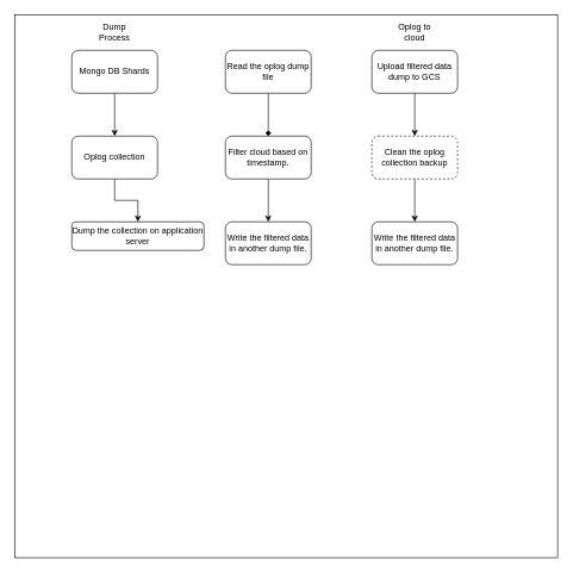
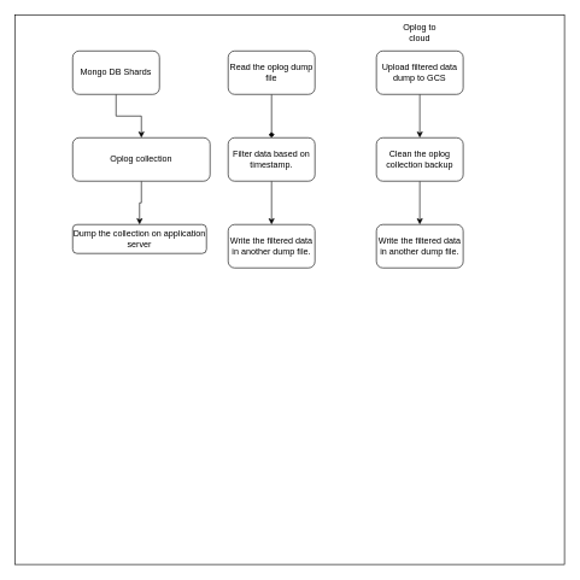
  <mxCell id="0" />
  <mxCell id="1" parent="0" />
  <mxCell id="2" value="" style="whiteSpace=wrap;html=1;aspect=fixed;" vertex="1" parent="1"><mxGeometry x="20" y="20" width="760" height="760" as="geometry" /></mxCell>
  <mxCell id="3" style="edgeStyle=orthogonalEdgeStyle;rounded=0;orthogonalLoop=1;jettySize=auto;html=1;exitX=0.5;exitY=1;exitDx=0;exitDy=0;entryX=0.5;entryY=0;entryDx=0;entryDy=0;" edge="1" parent="1" source="4" target="6"><mxGeometry relative="1" as="geometry" /></mxCell>
  <mxCell id="4" value="Mongo DB Shards" style="rounded=1;whiteSpace=wrap;html=1;" vertex="1" parent="1"><mxGeometry x="100" y="70" width="120" height="60" as="geometry" /></mxCell>
  <mxCell id="5" style="edgeStyle=orthogonalEdgeStyle;rounded=0;orthogonalLoop=1;jettySize=auto;html=1;exitX=0.5;exitY=1;exitDx=0;exitDy=0;" edge="1" parent="1" source="6" target="7"><mxGeometry relative="1" as="geometry" /></mxCell>
- <mxCell id="6" value="Oplog collection" style="rounded=1;whiteSpace=wrap;html=1;" vertex="1" parent="1"><mxGeometry x="100" y="190" width="120" height="60" as="geometry" /></mxCell>
+ <mxCell id="6" value="Oplog collection" style="rounded=1;whiteSpace=wrap;html=1;" vertex="1" parent="1"><mxGeometry x="100" y="190" width="190" height="60" as="geometry" /></mxCell>
  <mxCell id="7" value="Dump the collection on application server" style="rounded=1;whiteSpace=wrap;html=1;" vertex="1" parent="1"><mxGeometry x="100" y="310" width="185" height="40" as="geometry" /></mxCell>
  <mxCell id="8" style="edgeStyle=orthogonalEdgeStyle;rounded=0;orthogonalLoop=1;jettySize=auto;html=1;exitX=0.5;exitY=1;exitDx=0;exitDy=0;entryX=0.5;entryY=0;entryDx=0;entryDy=0;endArrow=diamond;" edge="1" parent="1" source="9" target="11"><mxGeometry relative="1" as="geometry" /></mxCell>
  <mxCell id="9" value="Read the oplog dump file" style="rounded=1;whiteSpace=wrap;html=1;" vertex="1" parent="1"><mxGeometry x="315" y="70" width="120" height="60" as="geometry" /></mxCell>
  <mxCell id="10" style="edgeStyle=orthogonalEdgeStyle;rounded=0;orthogonalLoop=1;jettySize=auto;html=1;exitX=0.5;exitY=1;exitDx=0;exitDy=0;" edge="1" parent="1" source="11" target="12"><mxGeometry relative="1" as="geometry" /></mxCell>
- <mxCell id="11" value="Filter cloud based on timestamp." style="rounded=1;whiteSpace=wrap;html=1;" vertex="1" parent="1"><mxGeometry x="315" y="190" width="120" height="60" as="geometry" /></mxCell>
+ <mxCell id="11" value="Filter data based on timestamp." style="rounded=1;whiteSpace=wrap;html=1;" vertex="1" parent="1"><mxGeometry x="315" y="190" width="120" height="60" as="geometry" /></mxCell>
  <mxCell id="12" value="Write the filtered data in another dump file." style="rounded=1;whiteSpace=wrap;html=1;" vertex="1" parent="1"><mxGeometry x="315" y="310" width="120" height="60" as="geometry" /></mxCell>
- <mxCell id="13" value="Dump Process" style="text;html=1;strokeColor=none;fillColor=none;align=center;verticalAlign=middle;whiteSpace=wrap;rounded=0;" vertex="1" parent="1"><mxGeometry x="130" y="30" width="60" height="30" as="geometry" /></mxCell>
  <mxCell id="14" style="edgeStyle=orthogonalEdgeStyle;rounded=0;orthogonalLoop=1;jettySize=auto;html=1;exitX=0.5;exitY=1;exitDx=0;exitDy=0;entryX=0.5;entryY=0;entryDx=0;entryDy=0;" edge="1" parent="1" source="15" target="17"><mxGeometry relative="1" as="geometry" /></mxCell>
  <mxCell id="15" value="Upload filtered data dump to GCS" style="rounded=1;whiteSpace=wrap;html=1;" vertex="1" parent="1"><mxGeometry x="520" y="70" width="120" height="60" as="geometry" /></mxCell>
  <mxCell id="16" style="edgeStyle=orthogonalEdgeStyle;rounded=0;orthogonalLoop=1;jettySize=auto;html=1;exitX=0.5;exitY=1;exitDx=0;exitDy=0;" edge="1" parent="1" source="17" target="18"><mxGeometry relative="1" as="geometry" /></mxCell>
- <mxCell id="17" value="Clean the oplog collection backup" style="rounded=1;whiteSpace=wrap;html=1;dashed=1;" vertex="1" parent="1"><mxGeometry x="520" y="190" width="120" height="60" as="geometry" /></mxCell>
+ <mxCell id="17" value="Clean the oplog collection backup" style="rounded=1;whiteSpace=wrap;html=1;" vertex="1" parent="1"><mxGeometry x="520" y="190" width="120" height="60" as="geometry" /></mxCell>
  <mxCell id="18" value="Write the filtered data in another dump file." style="rounded=1;whiteSpace=wrap;html=1;" vertex="1" parent="1"><mxGeometry x="520" y="310" width="120" height="60" as="geometry" /></mxCell>
  <mxCell id="19" value="Oplog to cloud" style="text;html=1;strokeColor=none;fillColor=none;align=center;verticalAlign=middle;whiteSpace=wrap;rounded=0;" vertex="1" parent="1"><mxGeometry x="550" y="30" width="60" height="30" as="geometry" /></mxCell>
